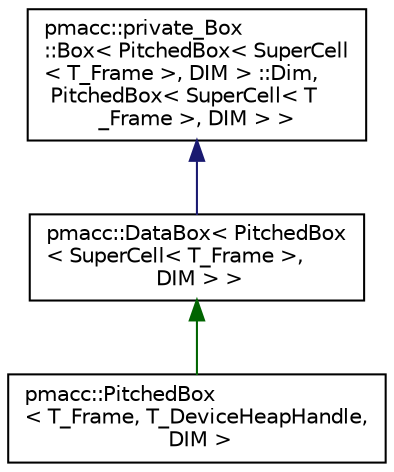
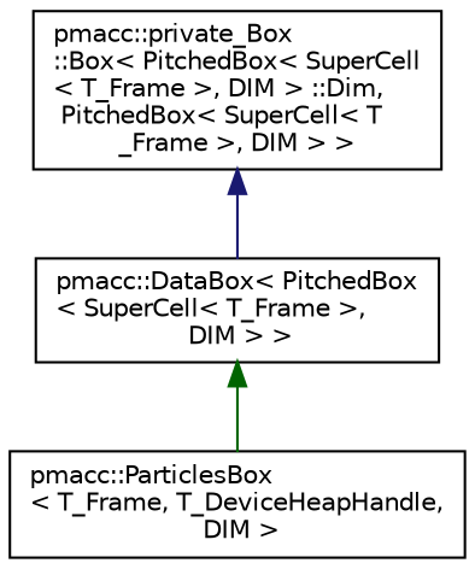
  digraph {
    rankdir=TB
    node [color=black fillcolor=white fontname=Helvetica fontsize=10 shape=record style=filled]
    edge [dir=back fontname=Helvetica fontsize=10 labelfontname=Helvetica labelfontsize=10 style=solid]
    n1 [height=0.2 label="pmacc::private_Box\l::Box\< PitchedBox\< SuperCell\l\< T_Frame \>, DIM \> ::Dim,\l PitchedBox\< SuperCell\< T\l_Frame \>, DIM \> \>" width=0.4]
    n2 [height=0.2 label="pmacc::DataBox\< PitchedBox\l\< SuperCell\< T_Frame \>,\l DIM \> \>" width=0.4]
-   n3 [height=0.2 label="pmacc::PitchedBox\l\< T_Frame, T_DeviceHeapHandle,\l DIM \>" width=0.4]
+   n3 [height=0.2 label="pmacc::ParticlesBox\l\< T_Frame, T_DeviceHeapHandle,\l DIM \>" width=0.4]
    n1 -> n2 [color=midnightblue]
    n2 -> n3 [color=darkgreen]
  }
